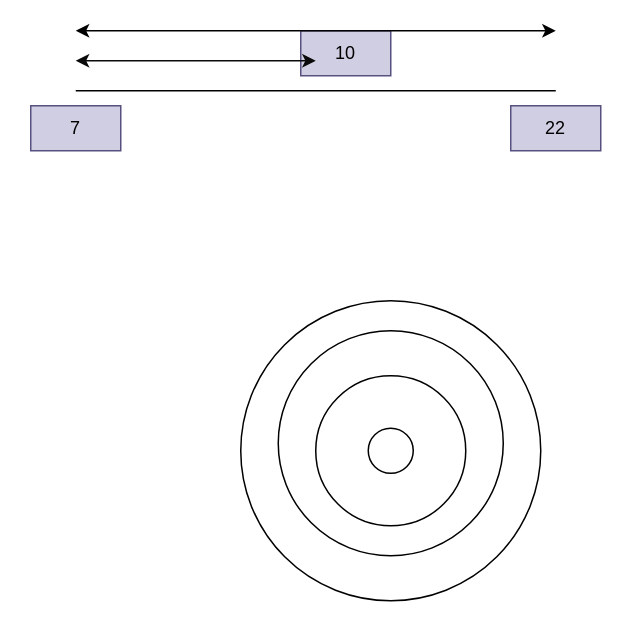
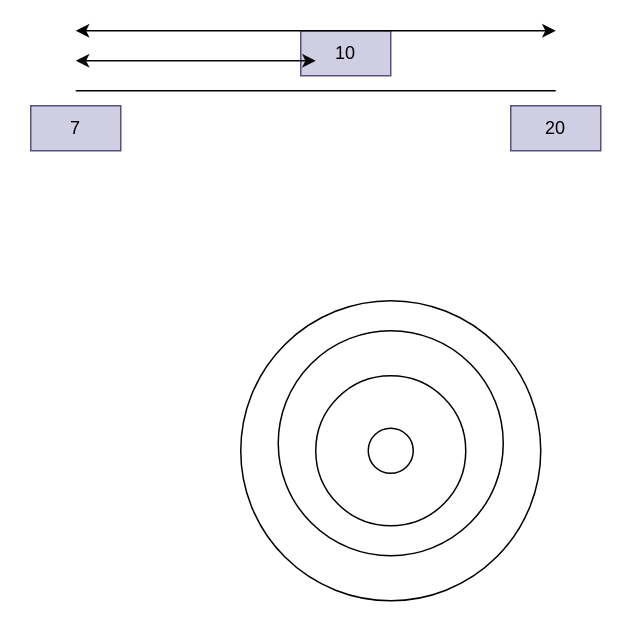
  <mxCell id="0" />
  <mxCell id="1" parent="0" />
  <mxCell id="2" value="" style="endArrow=none;html=1;strokeColor=#000000;" parent="1" edge="1"><mxGeometry width="50" height="50" relative="1" as="geometry"><mxPoint x="50" y="60" as="sourcePoint" /><mxPoint x="370" y="60" as="targetPoint" /></mxGeometry></mxCell>
  <mxCell id="3" value="7" style="text;html=1;align=center;verticalAlign=middle;whiteSpace=wrap;rounded=0;fillColor=#d0cee2;strokeColor=#56517e;" parent="1" vertex="1"><mxGeometry x="20" y="70" width="60" height="30" as="geometry" /></mxCell>
- <mxCell id="4" value="22" style="text;html=1;strokeColor=#56517e;fillColor=#d0cee2;align=center;verticalAlign=middle;whiteSpace=wrap;rounded=0;" parent="1" vertex="1"><mxGeometry x="340" y="70" width="60" height="30" as="geometry" /></mxCell>
+ <mxCell id="4" value="20" style="text;html=1;strokeColor=#56517e;fillColor=#d0cee2;align=center;verticalAlign=middle;whiteSpace=wrap;rounded=0;" parent="1" vertex="1"><mxGeometry x="340" y="70" width="60" height="30" as="geometry" /></mxCell>
  <mxCell id="5" value="10" style="text;html=1;strokeColor=#56517e;fillColor=#d0cee2;align=center;verticalAlign=middle;whiteSpace=wrap;rounded=0;" parent="1" vertex="1"><mxGeometry x="200" y="20" width="60" height="30" as="geometry" /></mxCell>
  <mxCell id="6" value="" style="endArrow=classic;startArrow=classic;html=1;strokeColor=#0A0A0A;" parent="1" edge="1"><mxGeometry width="50" height="50" relative="1" as="geometry"><mxPoint x="50" y="40" as="sourcePoint" /><mxPoint x="210" y="40" as="targetPoint" /></mxGeometry></mxCell>
  <mxCell id="7" value="" style="endArrow=classic;startArrow=classic;html=1;strokeColor=#000000;" parent="1" edge="1"><mxGeometry width="50" height="50" relative="1" as="geometry"><mxPoint x="50" y="20" as="sourcePoint" /><mxPoint x="370" y="20" as="targetPoint" /></mxGeometry></mxCell>
  <mxCell id="8" value="" style="ellipse;whiteSpace=wrap;html=1;aspect=fixed;" vertex="1" parent="1"><mxGeometry x="160" y="200" width="200" height="200" as="geometry" /></mxCell>
  <mxCell id="9" value="" style="ellipse;whiteSpace=wrap;html=1;aspect=fixed;" vertex="1" parent="1"><mxGeometry x="185" y="220" width="150" height="150" as="geometry" /></mxCell>
  <mxCell id="10" value="" style="ellipse;whiteSpace=wrap;html=1;aspect=fixed;" vertex="1" parent="1"><mxGeometry x="210" y="250" width="100" height="100" as="geometry" /></mxCell>
  <mxCell id="11" value="" style="ellipse;whiteSpace=wrap;html=1;aspect=fixed;" vertex="1" parent="1"><mxGeometry x="245" y="285" width="30" height="30" as="geometry" /></mxCell>
